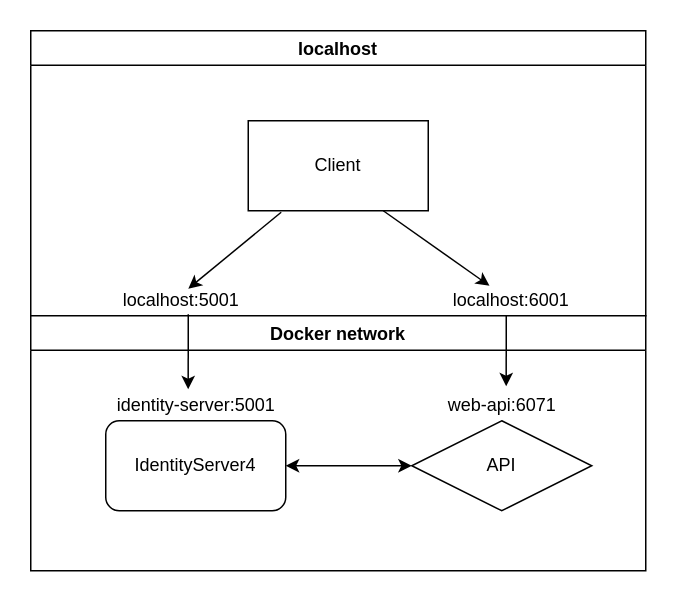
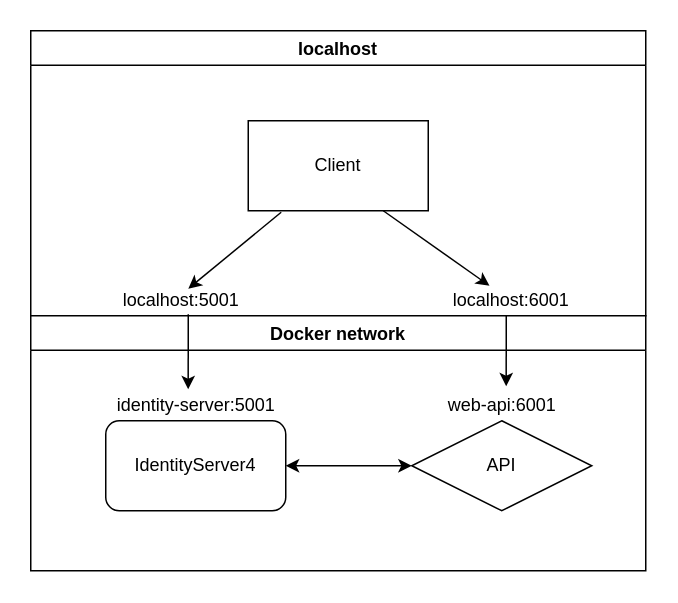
  <mxCell id="0" />
  <mxCell id="1" parent="0" />
  <mxCell id="2" value="localhost" style="swimlane;" vertex="1" parent="1"><mxGeometry x="20" y="20" width="410" height="190" as="geometry"><mxRectangle x="100" y="130" width="80" height="23" as="alternateBounds" /></mxGeometry></mxCell>
  <mxCell id="3" value="&lt;div&gt;Client&lt;/div&gt;" style="whiteSpace=wrap;html=1;rounded=0;" vertex="1" parent="2"><mxGeometry x="145" y="60" width="120" height="60" as="geometry" /></mxCell>
  <mxCell id="4" value="Docker network" style="swimlane;" vertex="1" parent="1"><mxGeometry x="20" y="210" width="410" height="170" as="geometry"><mxRectangle x="100" y="130" width="80" height="23" as="alternateBounds" /></mxGeometry></mxCell>
  <mxCell id="5" value="&lt;div&gt;IdentityServer4&lt;/div&gt;" style="rounded=1;whiteSpace=wrap;html=1;" vertex="1" parent="4"><mxGeometry x="50" y="70" width="120" height="60" as="geometry" /></mxCell>
  <mxCell id="6" value="API" style="rhombus;whiteSpace=wrap;html=1;" vertex="1" parent="4"><mxGeometry x="254" y="70" width="120" height="60" as="geometry" /></mxCell>
- <mxCell id="7" value="&lt;div&gt;web-api:6071&lt;/div&gt;" style="text;html=1;align=center;verticalAlign=middle;resizable=0;points=[];autosize=1;" vertex="1" parent="4"><mxGeometry x="269" y="50" width="90" height="20" as="geometry" /></mxCell>
+ <mxCell id="7" value="&lt;div&gt;web-api:6001&lt;/div&gt;" style="text;html=1;align=center;verticalAlign=middle;resizable=0;points=[];autosize=1;" vertex="1" parent="4"><mxGeometry x="269" y="50" width="90" height="20" as="geometry" /></mxCell>
  <mxCell id="8" value="&lt;div&gt;identity-server:5001&lt;/div&gt;" style="text;html=1;align=center;verticalAlign=middle;resizable=0;points=[];autosize=1;" vertex="1" parent="4"><mxGeometry x="50" y="50" width="120" height="20" as="geometry" /></mxCell>
  <mxCell id="9" value="" style="endArrow=classic;startArrow=classic;html=1;exitX=1;exitY=0.5;exitDx=0;exitDy=0;entryX=0;entryY=0.5;entryDx=0;entryDy=0;" edge="1" parent="4" source="5" target="6"><mxGeometry width="50" height="50" relative="1" as="geometry"><mxPoint x="190" y="130" as="sourcePoint" /><mxPoint x="240" y="80" as="targetPoint" /></mxGeometry></mxCell>
  <mxCell id="10" value="" style="endArrow=classic;html=1;exitX=0.75;exitY=1;exitDx=0;exitDy=0;" edge="1" parent="1" source="3" target="13"><mxGeometry width="50" height="50" relative="1" as="geometry"><mxPoint x="260" y="102" as="sourcePoint" /><mxPoint x="320" y="110" as="targetPoint" /></mxGeometry></mxCell>
  <mxCell id="11" value="" style="endArrow=classic;html=1;exitX=0.183;exitY=1.017;exitDx=0;exitDy=0;exitPerimeter=0;entryX=0.55;entryY=0.1;entryDx=0;entryDy=0;entryPerimeter=0;" edge="1" parent="1" source="3" target="12"><mxGeometry width="50" height="50" relative="1" as="geometry"><mxPoint x="278.04" y="101.98" as="sourcePoint" /><mxPoint x="330.669" y="260" as="targetPoint" /></mxGeometry></mxCell>
  <mxCell id="12" value="&lt;div&gt;localhost:5001&lt;/div&gt;" style="text;html=1;align=center;verticalAlign=middle;resizable=0;points=[];autosize=1;" vertex="1" parent="1"><mxGeometry x="70" y="190" width="100" height="20" as="geometry" /></mxCell>
  <mxCell id="13" value="&lt;div&gt;localhost:6001&lt;/div&gt;" style="text;html=1;align=center;verticalAlign=middle;resizable=0;points=[];autosize=1;" vertex="1" parent="1"><mxGeometry x="290" y="190" width="100" height="20" as="geometry" /></mxCell>
  <mxCell id="14" value="" style="endArrow=classic;html=1;exitX=0.55;exitY=0.95;exitDx=0;exitDy=0;exitPerimeter=0;entryX=0.458;entryY=-0.05;entryDx=0;entryDy=0;entryPerimeter=0;" edge="1" parent="1" source="12" target="8"><mxGeometry width="50" height="50" relative="1" as="geometry"><mxPoint x="186.96" y="101.02" as="sourcePoint" /><mxPoint x="125" y="192" as="targetPoint" /></mxGeometry></mxCell>
  <mxCell id="15" value="" style="endArrow=classic;html=1;entryX=0.533;entryY=-0.15;entryDx=0;entryDy=0;entryPerimeter=0;" edge="1" parent="1" target="7"><mxGeometry width="50" height="50" relative="1" as="geometry"><mxPoint x="337" y="210" as="sourcePoint" /><mxPoint x="124.96" y="259" as="targetPoint" /></mxGeometry></mxCell>
